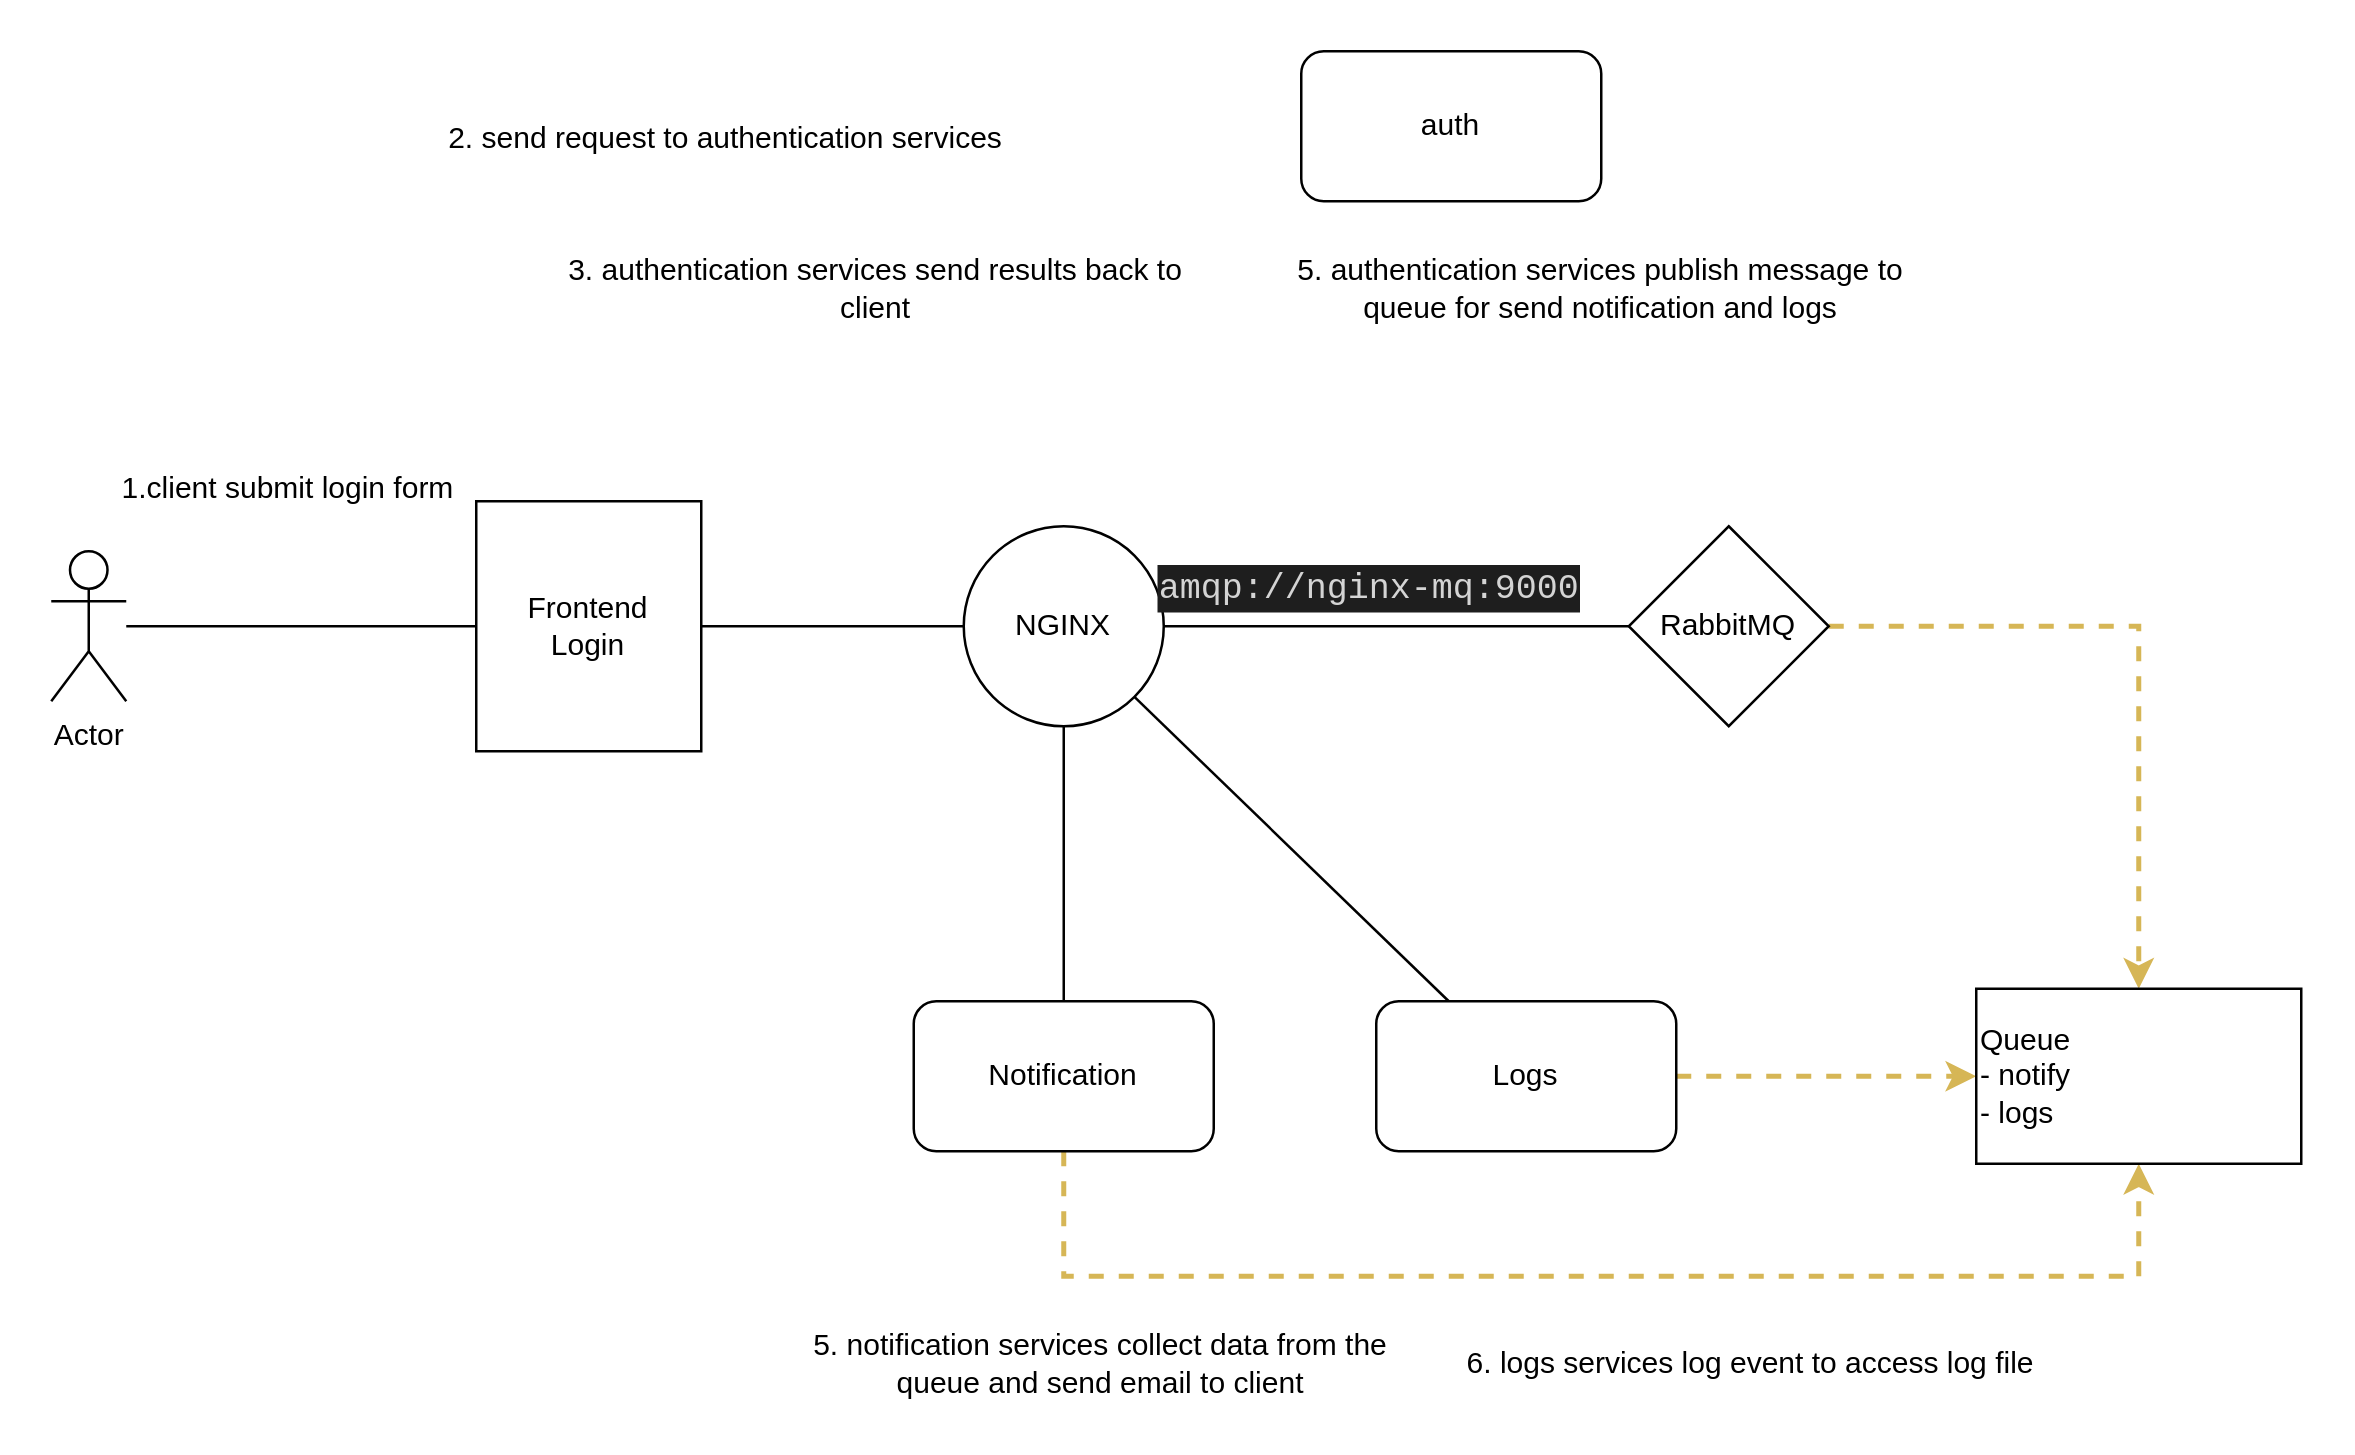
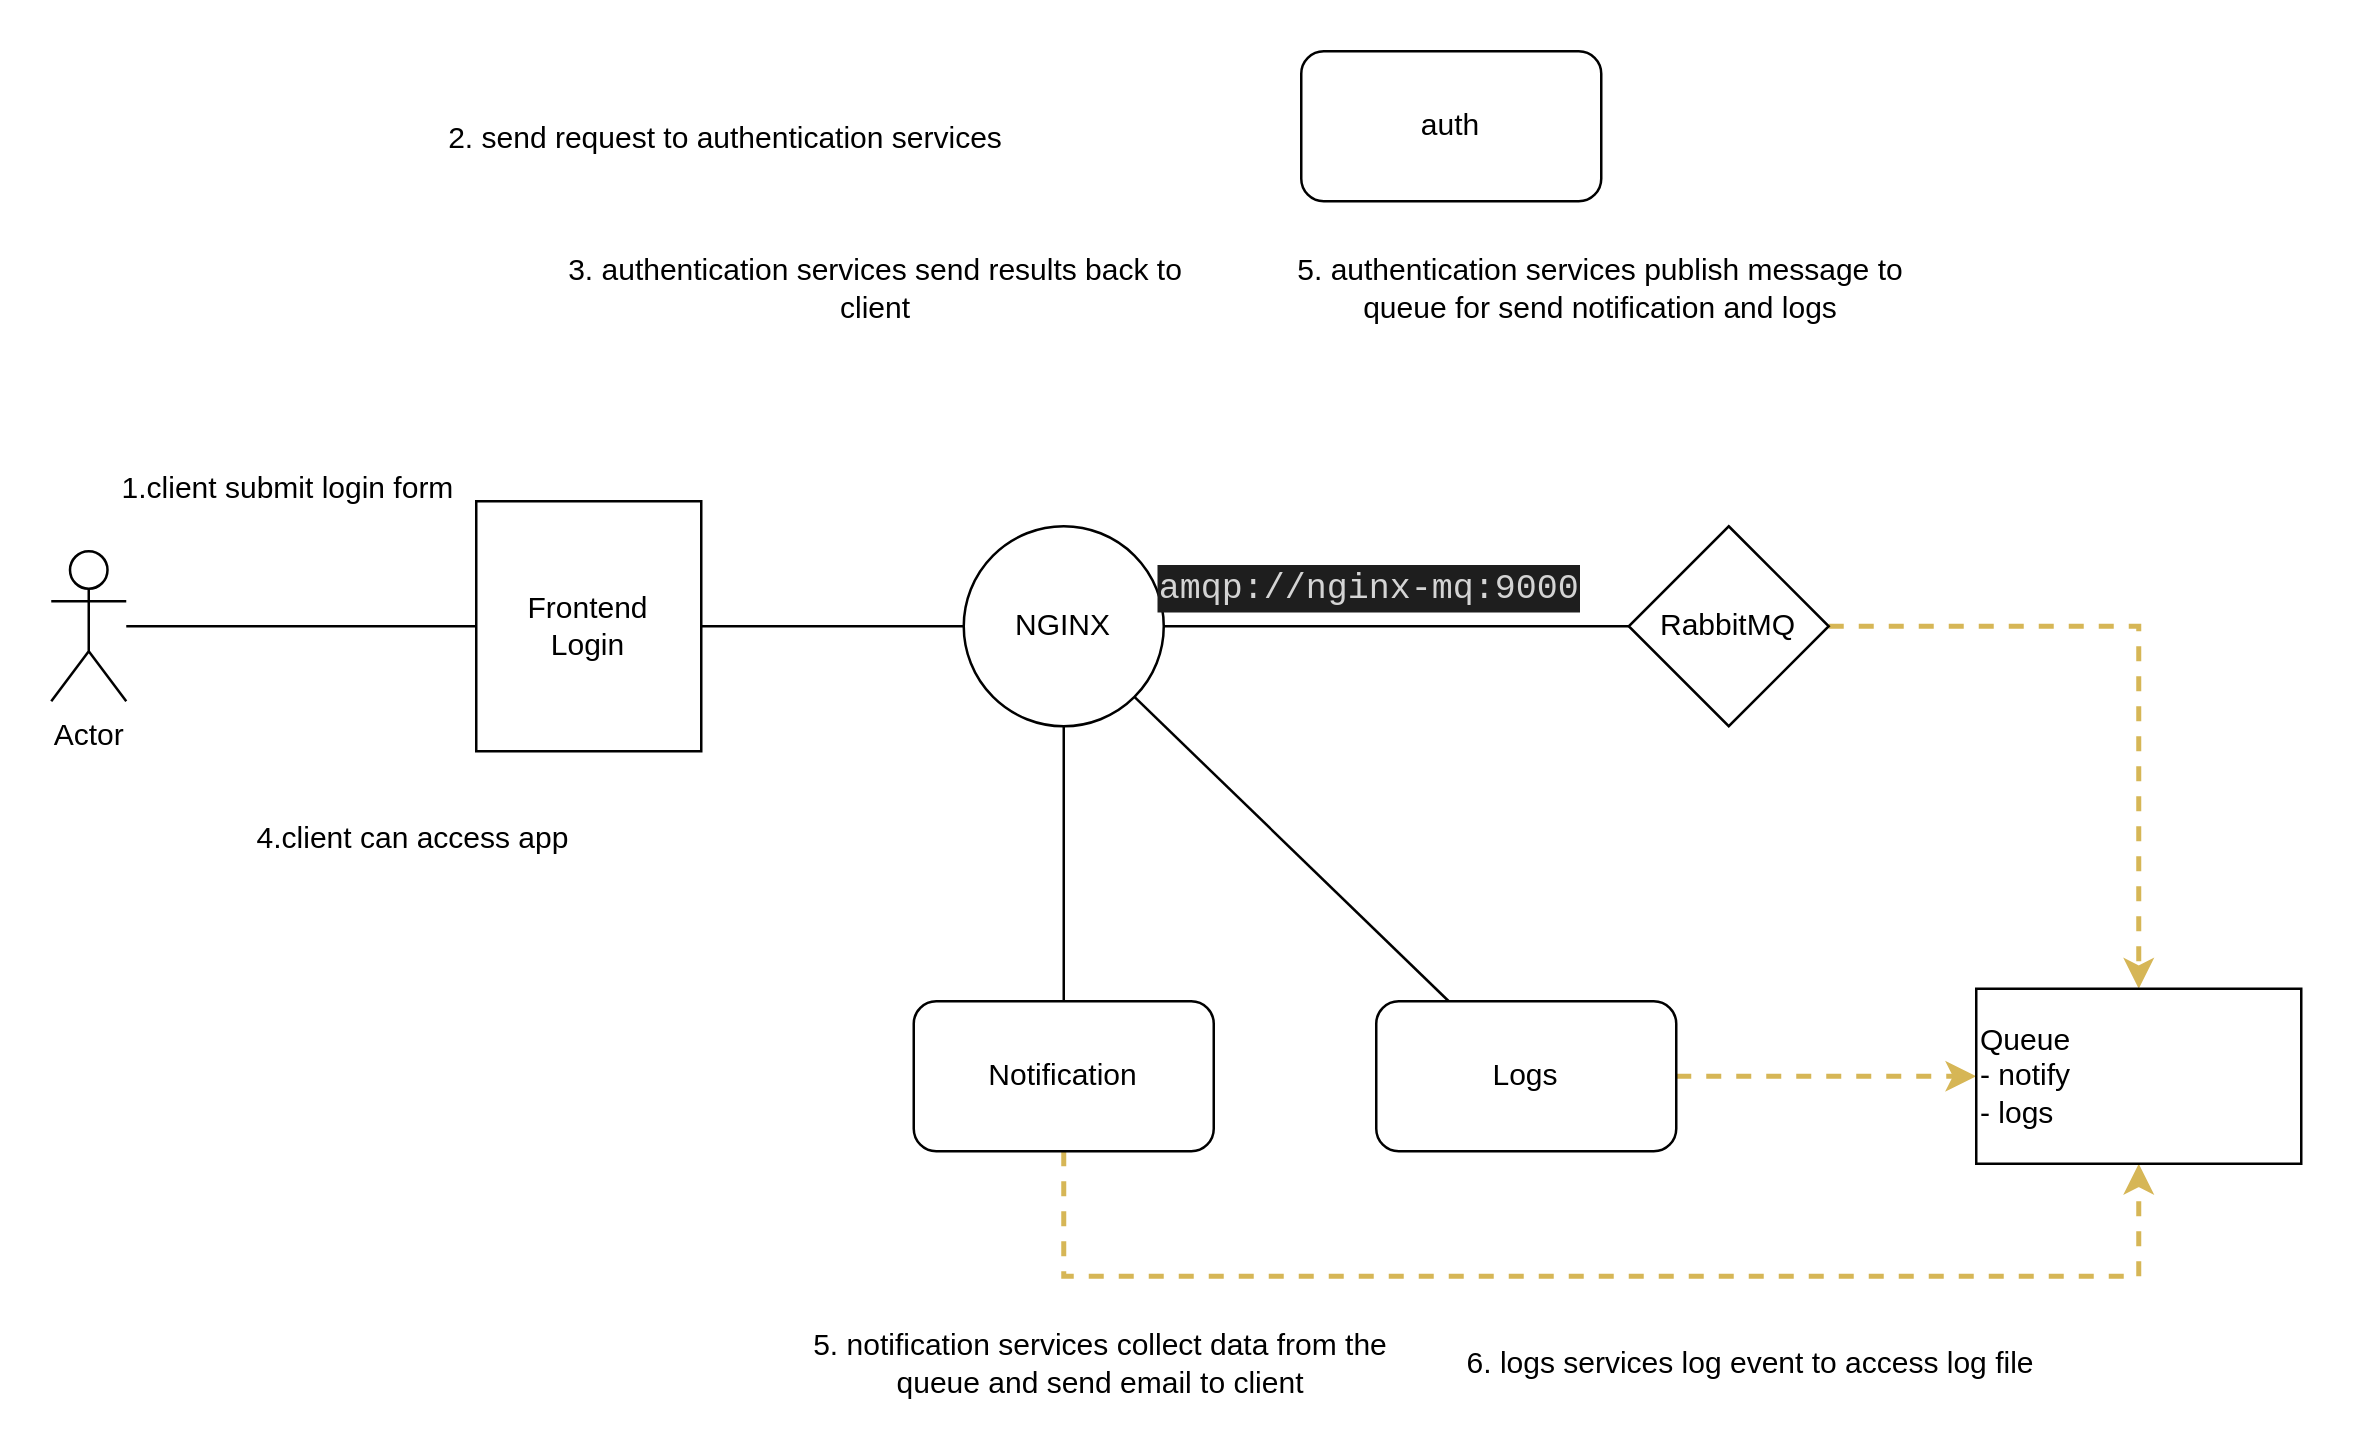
  <mxCell id="0" />
  <mxCell id="1" parent="0" />
  <mxCell id="2" style="edgeStyle=none;rounded=0;orthogonalLoop=1;jettySize=auto;html=1;entryX=0;entryY=0.5;entryDx=0;entryDy=0;endArrow=none;endFill=0;" edge="1" parent="1" source="3" target="14"><mxGeometry relative="1" as="geometry" /></mxCell>
  <mxCell id="3" value="NGINX" style="ellipse;whiteSpace=wrap;html=1;" vertex="1" parent="1"><mxGeometry x="385" y="210" width="80" height="80" as="geometry" /></mxCell>
  <mxCell id="4" value="auth" style="rounded=1;whiteSpace=wrap;html=1;" vertex="1" parent="1"><mxGeometry x="520" y="20" width="120" height="60" as="geometry" /></mxCell>
  <mxCell id="5" style="edgeStyle=none;rounded=0;orthogonalLoop=1;jettySize=auto;html=1;entryX=0.5;entryY=1;entryDx=0;entryDy=0;endArrow=none;endFill=0;" edge="1" parent="1" source="7" target="3"><mxGeometry relative="1" as="geometry" /></mxCell>
  <mxCell id="6" style="edgeStyle=orthogonalEdgeStyle;rounded=0;orthogonalLoop=1;jettySize=auto;html=1;dashed=1;fillColor=#fff2cc;strokeColor=#d6b656;strokeWidth=2;" edge="1" parent="1" source="7" target="19"><mxGeometry relative="1" as="geometry"><Array as="points"><mxPoint x="425" y="510" /><mxPoint x="855" y="510" /></Array></mxGeometry></mxCell>
  <mxCell id="7" value="Notification" style="rounded=1;whiteSpace=wrap;html=1;" vertex="1" parent="1"><mxGeometry x="365" y="400" width="120" height="60" as="geometry" /></mxCell>
  <mxCell id="8" style="edgeStyle=orthogonalEdgeStyle;rounded=0;orthogonalLoop=1;jettySize=auto;html=1;entryX=0;entryY=0.5;entryDx=0;entryDy=0;endArrow=none;endFill=0;" edge="1" parent="1" source="9" target="3"><mxGeometry relative="1" as="geometry" /></mxCell>
  <mxCell id="9" value="Frontend&lt;br&gt;Login" style="rounded=0;whiteSpace=wrap;html=1;" vertex="1" parent="1"><mxGeometry x="190" y="200" width="90" height="100" as="geometry" /></mxCell>
  <mxCell id="10" style="edgeStyle=orthogonalEdgeStyle;rounded=0;orthogonalLoop=1;jettySize=auto;html=1;endArrow=none;endFill=0;" edge="1" parent="1" source="11" target="9"><mxGeometry relative="1" as="geometry" /></mxCell>
  <mxCell id="11" value="Actor" style="shape=umlActor;verticalLabelPosition=bottom;verticalAlign=top;html=1;outlineConnect=0;" vertex="1" parent="1"><mxGeometry x="20" y="220" width="30" height="60" as="geometry" /></mxCell>
  <mxCell id="12" value="2. send request to authentication services" style="text;html=1;strokeColor=none;fillColor=none;align=center;verticalAlign=middle;whiteSpace=wrap;rounded=0;rotation=0;" vertex="1" parent="1"><mxGeometry x="160" y="40" width="260" height="30" as="geometry" /></mxCell>
  <mxCell id="13" style="edgeStyle=orthogonalEdgeStyle;rounded=0;orthogonalLoop=1;jettySize=auto;html=1;entryX=0.5;entryY=0;entryDx=0;entryDy=0;dashed=1;fillColor=#fff2cc;strokeColor=#d6b656;strokeWidth=2;" edge="1" parent="1" source="14" target="19"><mxGeometry relative="1" as="geometry" /></mxCell>
  <mxCell id="14" value="RabbitMQ" style="rhombus;whiteSpace=wrap;html=1;" vertex="1" parent="1"><mxGeometry x="651" y="210" width="80" height="80" as="geometry" /></mxCell>
  <mxCell id="15" value="&lt;div style=&quot;color: rgb(212, 212, 212); background-color: rgb(30, 30, 30); font-family: Consolas, &amp;quot;Courier New&amp;quot;, monospace; font-size: 14px; line-height: 19px;&quot;&gt;amqp://nginx-mq:9000&lt;/div&gt;" style="text;html=1;strokeColor=none;fillColor=none;align=center;verticalAlign=middle;whiteSpace=wrap;rounded=0;" vertex="1" parent="1"><mxGeometry x="460" y="220" width="175" height="30" as="geometry" /></mxCell>
  <mxCell id="16" style="edgeStyle=none;rounded=0;orthogonalLoop=1;jettySize=auto;html=1;entryX=1;entryY=1;entryDx=0;entryDy=0;endArrow=none;endFill=0;" edge="1" parent="1" source="18" target="3"><mxGeometry relative="1" as="geometry" /></mxCell>
  <mxCell id="17" style="edgeStyle=orthogonalEdgeStyle;rounded=0;orthogonalLoop=1;jettySize=auto;html=1;entryX=0;entryY=0.5;entryDx=0;entryDy=0;dashed=1;fillColor=#fff2cc;strokeColor=#d6b656;strokeWidth=2;" edge="1" parent="1" source="18" target="19"><mxGeometry relative="1" as="geometry" /></mxCell>
  <mxCell id="18" value="Logs" style="rounded=1;whiteSpace=wrap;html=1;" vertex="1" parent="1"><mxGeometry x="550" y="400" width="120" height="60" as="geometry" /></mxCell>
  <mxCell id="19" value="Queue&lt;br&gt;- notify&lt;br&gt;- logs" style="text;html=1;strokeColor=default;fillColor=none;align=left;verticalAlign=middle;whiteSpace=wrap;rounded=0;" vertex="1" parent="1"><mxGeometry x="790" y="395" width="130" height="70" as="geometry" /></mxCell>
  <mxCell id="20" value="1.client submit login form" style="text;html=1;strokeColor=none;fillColor=none;align=center;verticalAlign=middle;whiteSpace=wrap;rounded=0;" vertex="1" parent="1"><mxGeometry x="20" y="180" width="190" height="30" as="geometry" /></mxCell>
  <mxCell id="21" value="3. authentication services send results back to client" style="text;html=1;strokeColor=none;fillColor=none;align=center;verticalAlign=middle;whiteSpace=wrap;rounded=0;rotation=0;" vertex="1" parent="1"><mxGeometry x="220" y="100" width="260" height="30" as="geometry" /></mxCell>
+ <mxCell id="22" value="4.client can access app" style="text;html=1;strokeColor=none;fillColor=none;align=center;verticalAlign=middle;whiteSpace=wrap;rounded=0;" vertex="1" parent="1"><mxGeometry x="70" y="320" width="190" height="30" as="geometry" /></mxCell>
  <mxCell id="23" value="5. authentication services publish message to queue for send notification and logs" style="text;html=1;strokeColor=none;fillColor=none;align=center;verticalAlign=middle;whiteSpace=wrap;rounded=0;rotation=0;" vertex="1" parent="1"><mxGeometry x="510" y="100" width="260" height="30" as="geometry" /></mxCell>
  <mxCell id="24" value="5. notification services collect data from the queue and send email to client" style="text;html=1;strokeColor=none;fillColor=none;align=center;verticalAlign=middle;whiteSpace=wrap;rounded=0;rotation=0;" vertex="1" parent="1"><mxGeometry x="310" y="530" width="260" height="30" as="geometry" /></mxCell>
  <mxCell id="25" value="6. logs services log event to access log file" style="text;html=1;strokeColor=none;fillColor=none;align=center;verticalAlign=middle;whiteSpace=wrap;rounded=0;rotation=0;" vertex="1" parent="1"><mxGeometry x="570" y="530" width="260" height="30" as="geometry" /></mxCell>
